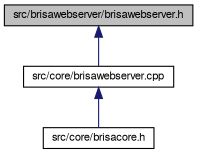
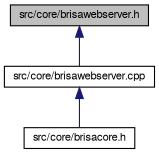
  digraph {
    node [color=black fontname=FreeSans fontsize=10 shape=record]
    edge [color=midnightblue dir=back fontname=FreeSans fontsize=10 labelfontname=FreeSans labelfontsize=10 style=solid]
-   n1 [fillcolor=grey75 fontcolor=black height=0.2 label="src/brisawebserver/brisawebserver.h" style=filled width=0.4]
+   n1 [fillcolor=grey75 fontcolor=black height=0.2 label="src/core/brisawebserver.h" style=filled width=0.4]
    n2 [height=0.2 label="src/core/brisawebserver.cpp" width=0.4]
    n3 [height=0.2 label="src/core/brisacore.h" width=0.4]
    n1 -> n2
    n2 -> n3
  }
